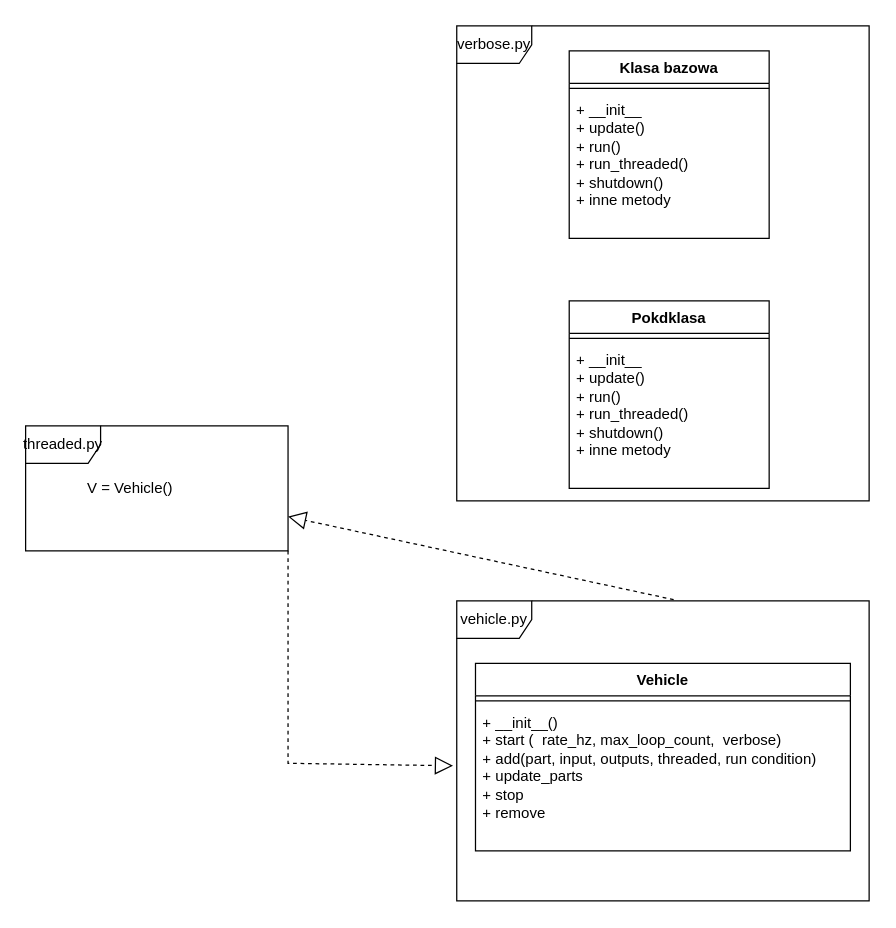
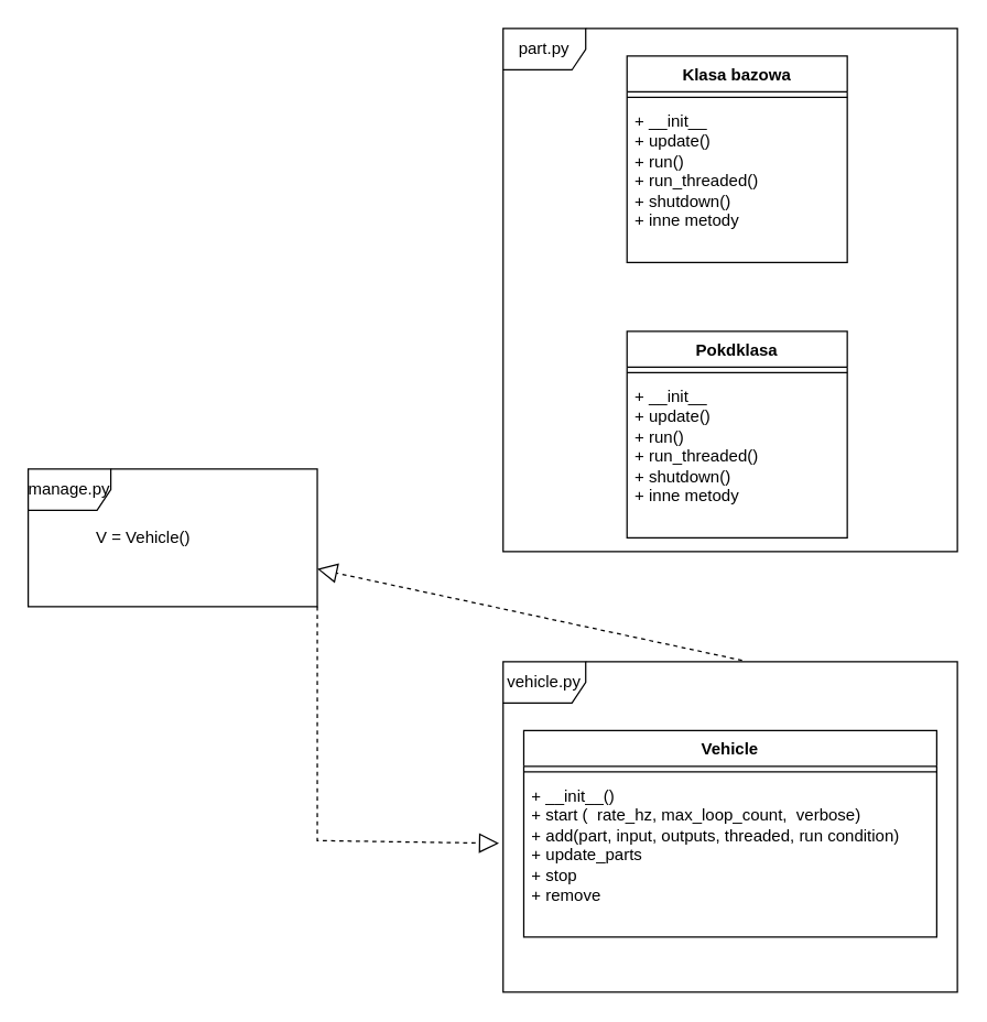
  <mxCell id="0" />
  <mxCell id="1" parent="0" />
- <mxCell id="2" value="verbose.py" style="shape=umlFrame;whiteSpace=wrap;html=1;pointerEvents=0;" vertex="1" parent="1"><mxGeometry x="365" y="20" width="330" height="380" as="geometry" /></mxCell>
+ <mxCell id="2" value="part.py" style="shape=umlFrame;whiteSpace=wrap;html=1;pointerEvents=0;" vertex="1" parent="1"><mxGeometry x="365" y="20" width="330" height="380" as="geometry" /></mxCell>
  <mxCell id="3" value="Klasa bazowa" style="swimlane;fontStyle=1;align=center;verticalAlign=top;childLayout=stackLayout;horizontal=1;startSize=26;horizontalStack=0;resizeParent=1;resizeParentMax=0;resizeLast=0;collapsible=1;marginBottom=0;whiteSpace=wrap;html=1;" vertex="1" parent="1"><mxGeometry x="455" y="40" width="160" height="150" as="geometry" /></mxCell>
  <mxCell id="4" value="" style="line;strokeWidth=1;fillColor=none;align=left;verticalAlign=middle;spacingTop=-1;spacingLeft=3;spacingRight=3;rotatable=0;labelPosition=right;points=[];portConstraint=eastwest;strokeColor=inherit;" vertex="1" parent="3"><mxGeometry y="26" width="160" height="8" as="geometry" /></mxCell>
  <mxCell id="5" value="+ __init__&lt;br&gt;+ update()&lt;br&gt;+ run()&lt;br&gt;+ run_threaded()&lt;br&gt;+ shutdown()&lt;br&gt;+ inne metody" style="text;strokeColor=none;fillColor=none;align=left;verticalAlign=top;spacingLeft=4;spacingRight=4;overflow=hidden;rotatable=0;points=[[0,0.5],[1,0.5]];portConstraint=eastwest;whiteSpace=wrap;html=1;" vertex="1" parent="3"><mxGeometry y="34" width="160" height="116" as="geometry" /></mxCell>
  <mxCell id="6" value="Pokdklasa" style="swimlane;fontStyle=1;align=center;verticalAlign=top;childLayout=stackLayout;horizontal=1;startSize=26;horizontalStack=0;resizeParent=1;resizeParentMax=0;resizeLast=0;collapsible=1;marginBottom=0;whiteSpace=wrap;html=1;" vertex="1" parent="1"><mxGeometry x="455" y="240" width="160" height="150" as="geometry" /></mxCell>
  <mxCell id="7" value="" style="line;strokeWidth=1;fillColor=none;align=left;verticalAlign=middle;spacingTop=-1;spacingLeft=3;spacingRight=3;rotatable=0;labelPosition=right;points=[];portConstraint=eastwest;strokeColor=inherit;" vertex="1" parent="6"><mxGeometry y="26" width="160" height="8" as="geometry" /></mxCell>
  <mxCell id="8" value="+ __init__&lt;br&gt;+ update()&lt;br&gt;+ run()&lt;br&gt;+ run_threaded()&lt;br&gt;+ shutdown()&lt;br&gt;+ inne metody" style="text;strokeColor=none;fillColor=none;align=left;verticalAlign=top;spacingLeft=4;spacingRight=4;overflow=hidden;rotatable=0;points=[[0,0.5],[1,0.5]];portConstraint=eastwest;whiteSpace=wrap;html=1;" vertex="1" parent="6"><mxGeometry y="34" width="160" height="116" as="geometry" /></mxCell>
  <mxCell id="9" value="vehicle.py" style="shape=umlFrame;whiteSpace=wrap;html=1;pointerEvents=0;" vertex="1" parent="1"><mxGeometry x="365" y="480" width="330" height="240" as="geometry" /></mxCell>
  <mxCell id="10" value="Vehicle" style="swimlane;fontStyle=1;align=center;verticalAlign=top;childLayout=stackLayout;horizontal=1;startSize=26;horizontalStack=0;resizeParent=1;resizeParentMax=0;resizeLast=0;collapsible=1;marginBottom=0;whiteSpace=wrap;html=1;" vertex="1" parent="1"><mxGeometry x="380" y="530" width="300" height="150" as="geometry" /></mxCell>
  <mxCell id="11" value="" style="line;strokeWidth=1;fillColor=none;align=left;verticalAlign=middle;spacingTop=-1;spacingLeft=3;spacingRight=3;rotatable=0;labelPosition=right;points=[];portConstraint=eastwest;strokeColor=inherit;" vertex="1" parent="10"><mxGeometry y="26" width="300" height="8" as="geometry" /></mxCell>
  <mxCell id="12" value="+ __init__()&lt;br&gt;+ start (&amp;nbsp;&amp;nbsp;rate_hz, max_loop_count,&amp;nbsp; verbose)&lt;br&gt;+ add(part, input, outputs, threaded, run condition)&lt;br&gt;+ update_parts&lt;br&gt;+ stop&lt;br&gt;+ remove" style="text;strokeColor=none;fillColor=none;align=left;verticalAlign=top;spacingLeft=4;spacingRight=4;overflow=hidden;rotatable=0;points=[[0,0.5],[1,0.5]];portConstraint=eastwest;whiteSpace=wrap;html=1;" vertex="1" parent="10"><mxGeometry y="34" width="300" height="116" as="geometry" /></mxCell>
- <mxCell id="13" value="threaded.py" style="shape=umlFrame;whiteSpace=wrap;html=1;pointerEvents=0;" vertex="1" parent="1"><mxGeometry x="20" y="340" width="210" height="100" as="geometry" /></mxCell>
+ <mxCell id="13" value="manage.py" style="shape=umlFrame;whiteSpace=wrap;html=1;pointerEvents=0;" vertex="1" parent="1"><mxGeometry x="20" y="340" width="210" height="100" as="geometry" /></mxCell>
  <mxCell id="14" value="" style="endArrow=block;dashed=1;endFill=0;endSize=12;html=1;rounded=0;entryX=-0.009;entryY=0.55;entryDx=0;entryDy=0;entryPerimeter=0;" edge="1" parent="1" target="9"><mxGeometry width="160" relative="1" as="geometry"><mxPoint x="230" y="440" as="sourcePoint" /><mxPoint x="410" y="390" as="targetPoint" /><Array as="points"><mxPoint x="230" y="610" /></Array></mxGeometry></mxCell>
  <mxCell id="15" value="" style="endArrow=block;dashed=1;endFill=0;endSize=12;html=1;rounded=0;exitX=0.526;exitY=-0.004;exitDx=0;exitDy=0;exitPerimeter=0;" edge="1" parent="1" source="9" target="13"><mxGeometry width="160" relative="1" as="geometry"><mxPoint x="420" y="400" as="sourcePoint" /><mxPoint x="580" y="400" as="targetPoint" /></mxGeometry></mxCell>
  <mxCell id="16" value="V = Vehicle()&amp;nbsp; &amp;nbsp; &amp;nbsp; &amp;nbsp;" style="text;html=1;align=center;verticalAlign=middle;resizable=0;points=[];autosize=1;strokeColor=none;fillColor=none;" vertex="1" parent="1"><mxGeometry x="55" y="375" width="120" height="30" as="geometry" /></mxCell>
